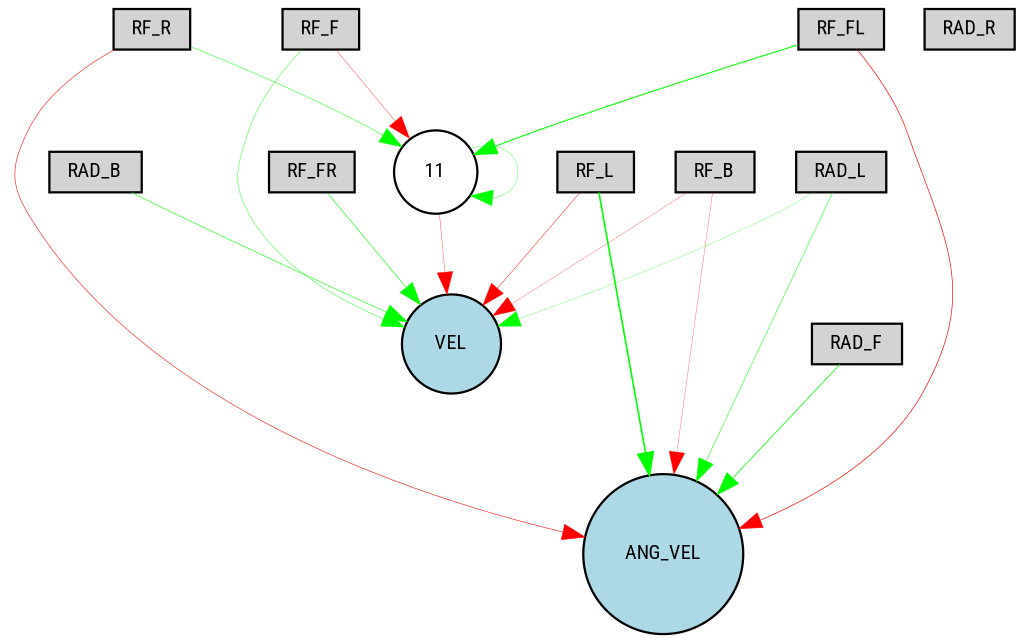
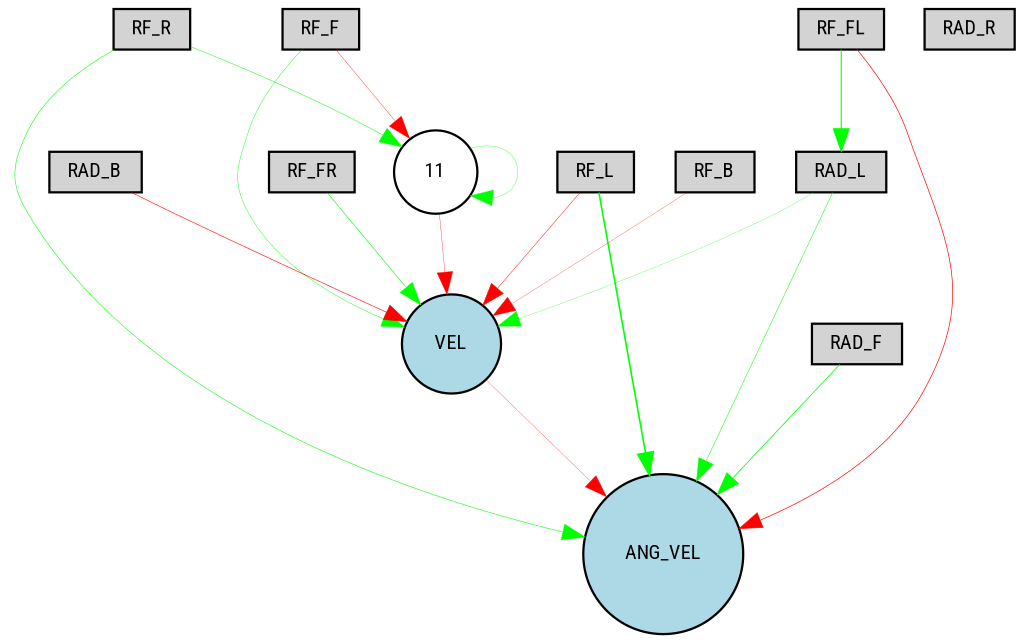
  digraph {
    fontname="Roboto Condensed"
    node [fillcolor=lightgray fontname="Roboto Condensed" fontsize=9 shape=box style=filled]
    edge [color=green fontname="Roboto Condensed" style=solid]
    RF_R [height=0.2 width=0.2]
    ANG_VEL [fillcolor=lightblue height=0.2 shape=circle width=0.2]
    11 [fillcolor=white height=0.2 shape=circle width=0.2]
    VEL [fillcolor=lightblue height=0.2 shape=circle width=0.2]
    RF_FR [height=0.2 width=0.2]
    RF_F [height=0.2 width=0.2]
    RF_FL [height=0.2 width=0.2]
    RF_L [height=0.2 width=0.2]
    RF_B [height=0.2 width=0.2]
    RAD_F [height=0.2 width=0.2]
    RAD_L [height=0.2 width=0.2]
    RAD_B [height=0.2 width=0.2]
    RAD_R [height=0.2 width=0.2]
-   RF_R -> ANG_VEL [color=red penwidth=0.24333115486004558]
+   RF_R -> ANG_VEL [penwidth=0.24333115486004558]
    RF_R -> 11 [penwidth=0.2114474128310741]
    11 -> 11 [penwidth=0.142057513505443]
    11 -> VEL [color=red penwidth=0.14423458062290015]
    RF_FR -> VEL [penwidth=0.2633175105889676]
    RF_F -> 11 [color=red penwidth=0.1513307333165228]
    RF_F -> VEL [penwidth=0.1870188475099499]
    RF_FL -> ANG_VEL [color=red penwidth=0.3001599857109746]
-   RF_FL -> 11 [penwidth=0.46946082393517696]
+   RF_FL -> RAD_L [penwidth=0.46946082393517696]
    RF_L -> ANG_VEL [penwidth=0.7105481967064506]
    RF_L -> VEL [color=red penwidth=0.19730793793568047]
-   RF_B -> ANG_VEL [color=red penwidth=0.12040134837021399]
+   VEL -> ANG_VEL [color=red penwidth=0.12040134837021399]
    RF_B -> VEL [color=red penwidth=0.11461057536639792]
    RAD_F -> ANG_VEL [penwidth=0.3386617855458093]
    RAD_L -> ANG_VEL [penwidth=0.2212384312940494]
    RAD_L -> VEL [penwidth=0.11723892572562891]
-   RAD_B -> VEL [penwidth=0.25388213402934656]
+   RAD_B -> VEL [color=red penwidth=0.25388213402934656]
  }
